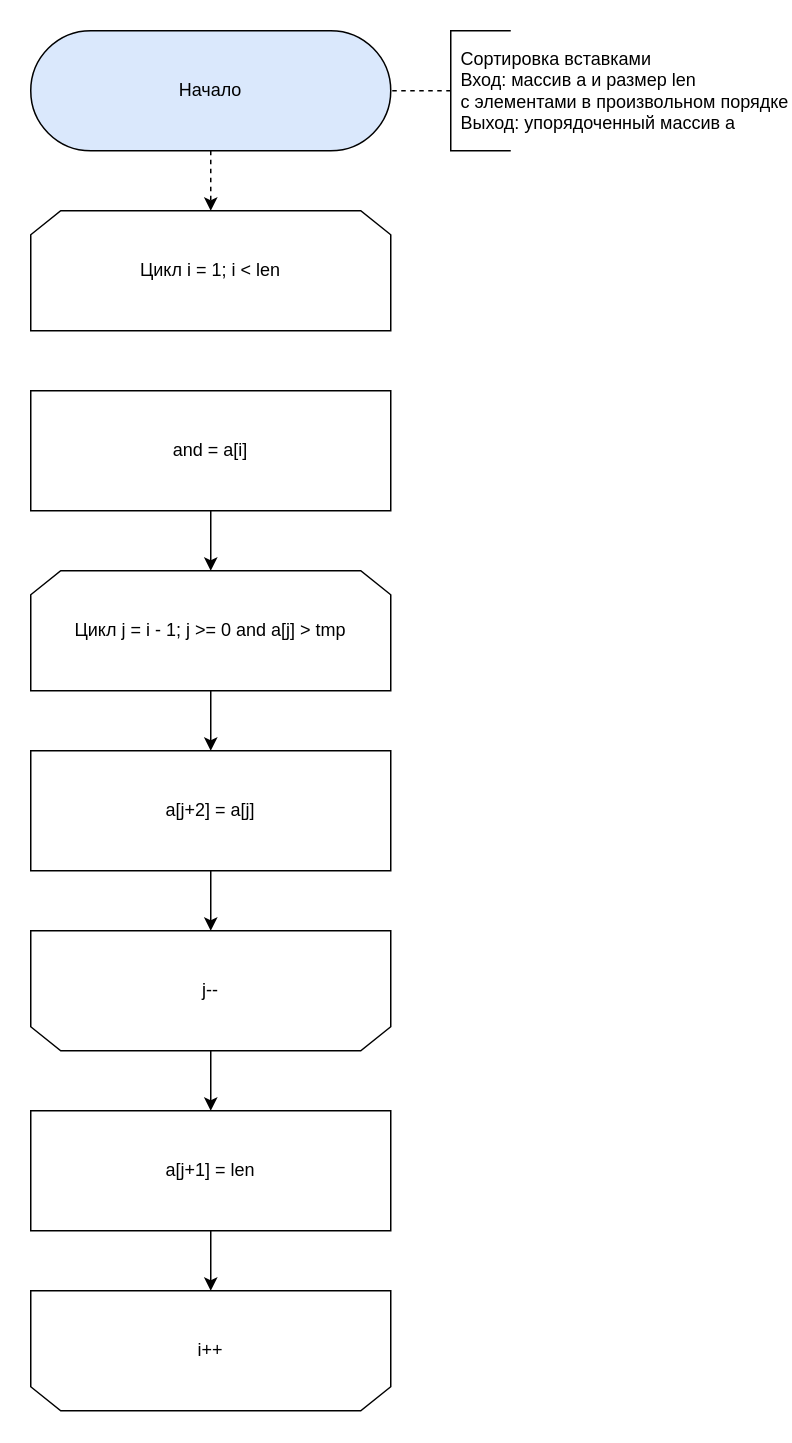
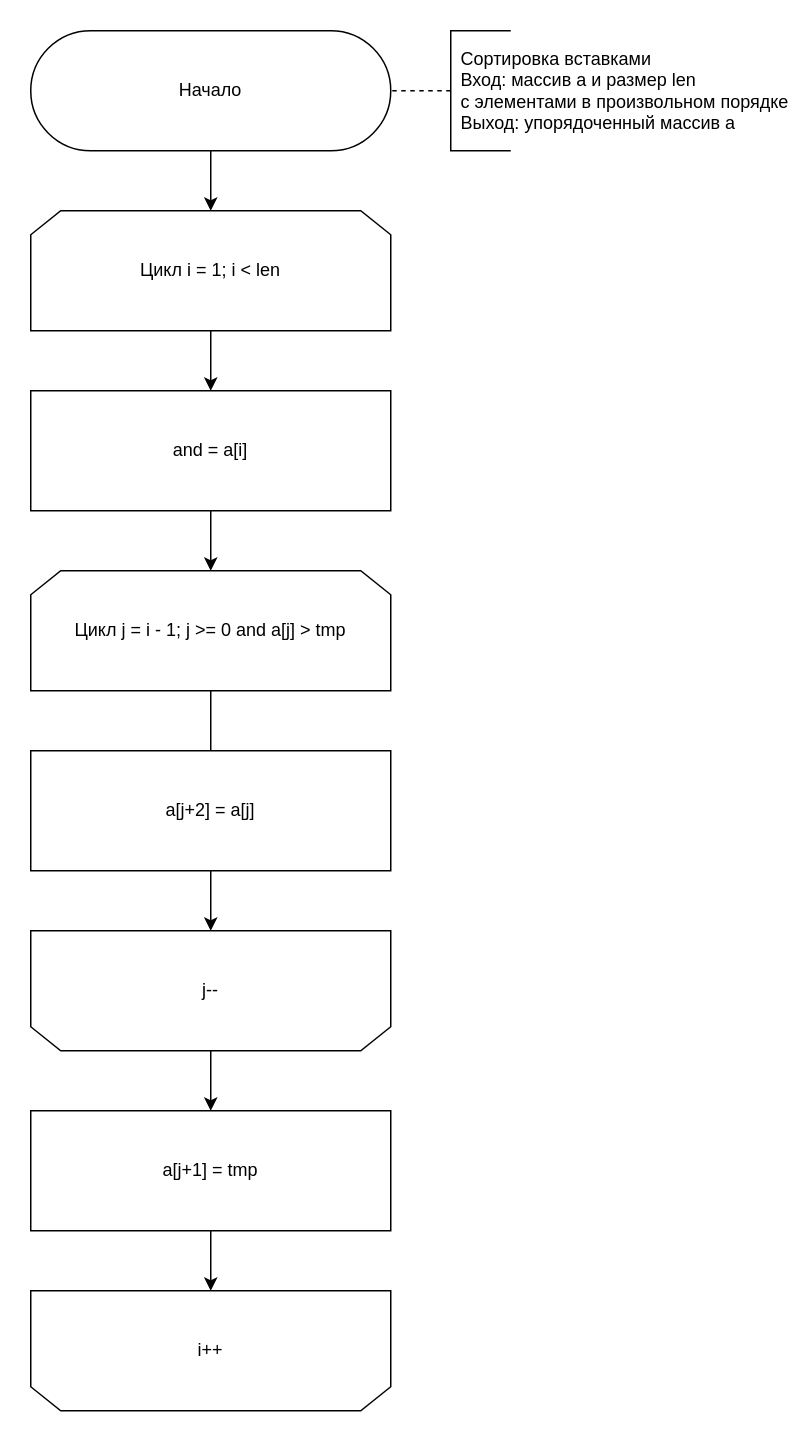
  <mxCell id="0" />
  <mxCell id="1" parent="0" />
- <mxCell id="2" style="edgeStyle=orthogonalEdgeStyle;rounded=0;orthogonalLoop=1;jettySize=auto;html=1;entryX=0.5;entryY=0;entryDx=0;entryDy=0;dashed=1;" edge="1" parent="1" source="3" target="5"><mxGeometry relative="1" as="geometry" /></mxCell>
- <mxCell id="3" value="Начало" style="rounded=1;whiteSpace=wrap;html=1;shadow=0;arcSize=50;fillColor=#dae8fc;" vertex="1" parent="1"><mxGeometry x="20" y="20" width="240" height="80" as="geometry" /></mxCell>
+ <mxCell id="2" style="edgeStyle=orthogonalEdgeStyle;rounded=0;orthogonalLoop=1;jettySize=auto;html=1;entryX=0.5;entryY=0;entryDx=0;entryDy=0;" edge="1" parent="1" source="3" target="5"><mxGeometry relative="1" as="geometry" /></mxCell>
+ <mxCell id="3" value="Начало" style="rounded=1;whiteSpace=wrap;html=1;shadow=0;arcSize=50;" vertex="1" parent="1"><mxGeometry x="20" y="20" width="240" height="80" as="geometry" /></mxCell>
+ <mxCell id="4" style="edgeStyle=orthogonalEdgeStyle;rounded=0;orthogonalLoop=1;jettySize=auto;html=1;entryX=0.5;entryY=0;entryDx=0;entryDy=0;" edge="1" parent="1" source="5" target="9"><mxGeometry relative="1" as="geometry" /></mxCell>
  <mxCell id="5" value="Цикл i = 1; i &amp;lt; len" style="shape=loopLimit;whiteSpace=wrap;html=1;rounded=0;shadow=0;rotation=0;" vertex="1" parent="1"><mxGeometry x="20" y="140" width="240" height="80" as="geometry" /></mxCell>
  <mxCell id="6" style="orthogonalLoop=1;jettySize=auto;html=1;exitX=0;exitY=0.5;exitDx=0;exitDy=0;exitPerimeter=0;entryX=1;entryY=0.5;entryDx=0;entryDy=0;strokeColor=default;rounded=0;dashed=1;endArrow=none;endFill=0;" edge="1" parent="1" source="7" target="3"><mxGeometry relative="1" as="geometry" /></mxCell>
  <mxCell id="7" value="Сортировка вставками&lt;br&gt;Вход: массив a и размер len&amp;nbsp;&lt;br&gt;с элементами в произвольном порядке&lt;br&gt;Выход: упорядоченный массив a" style="strokeWidth=1;html=1;shape=mxgraph.flowchart.annotation_1;align=left;pointerEvents=1;rounded=0;shadow=0;spacingLeft=5;" vertex="1" parent="1"><mxGeometry x="300" y="20" width="40" height="80" as="geometry" /></mxCell>
  <mxCell id="8" style="edgeStyle=orthogonalEdgeStyle;rounded=0;orthogonalLoop=1;jettySize=auto;html=1;" edge="1" parent="1" source="9" target="11"><mxGeometry relative="1" as="geometry" /></mxCell>
  <mxCell id="9" value="and = a[i]" style="rounded=0;whiteSpace=wrap;html=1;shadow=0;" vertex="1" parent="1"><mxGeometry x="20" y="260" width="240" height="80" as="geometry" /></mxCell>
- <mxCell id="10" style="edgeStyle=orthogonalEdgeStyle;rounded=0;orthogonalLoop=1;jettySize=auto;html=1;entryX=0.5;entryY=0;entryDx=0;entryDy=0;" edge="1" parent="1" source="11" target="16"><mxGeometry relative="1" as="geometry" /></mxCell>
+ <mxCell id="10" style="edgeStyle=orthogonalEdgeStyle;rounded=0;orthogonalLoop=1;jettySize=auto;html=1;entryX=0.5;entryY=0;entryDx=0;entryDy=0;endArrow=none;" edge="1" parent="1" source="11" target="16"><mxGeometry relative="1" as="geometry" /></mxCell>
  <mxCell id="11" value="Цикл j = i - 1; j &amp;gt;= 0 and a[j] &amp;gt; tmp" style="shape=loopLimit;whiteSpace=wrap;html=1;rounded=0;shadow=0;rotation=0;" vertex="1" parent="1"><mxGeometry x="20" y="380" width="240" height="80" as="geometry" /></mxCell>
  <mxCell id="12" style="edgeStyle=orthogonalEdgeStyle;rounded=0;orthogonalLoop=1;jettySize=auto;html=1;entryX=0.5;entryY=0;entryDx=0;entryDy=0;" edge="1" parent="1" source="13" target="18"><mxGeometry relative="1" as="geometry" /></mxCell>
  <mxCell id="13" value="j--" style="shape=loopLimit;whiteSpace=wrap;rounded=0;shadow=0;rotation=0;perimeter=rectanglePerimeter;html=1;horizontal=1;verticalAlign=middle;direction=west;" vertex="1" parent="1"><mxGeometry x="20" y="620" width="240" height="80" as="geometry" /></mxCell>
  <mxCell id="14" value="i++" style="shape=loopLimit;whiteSpace=wrap;rounded=0;shadow=0;rotation=0;perimeter=rectanglePerimeter;html=1;horizontal=1;verticalAlign=middle;direction=west;" vertex="1" parent="1"><mxGeometry x="20" y="860" width="240" height="80" as="geometry" /></mxCell>
  <mxCell id="15" style="edgeStyle=orthogonalEdgeStyle;rounded=0;orthogonalLoop=1;jettySize=auto;html=1;" edge="1" parent="1" source="16" target="13"><mxGeometry relative="1" as="geometry" /></mxCell>
  <mxCell id="16" value="a[j+2] = a[j]" style="rounded=0;whiteSpace=wrap;html=1;shadow=0;strokeWidth=1;" vertex="1" parent="1"><mxGeometry x="20" y="500" width="240" height="80" as="geometry" /></mxCell>
  <mxCell id="17" style="edgeStyle=orthogonalEdgeStyle;rounded=0;orthogonalLoop=1;jettySize=auto;html=1;entryX=0.5;entryY=1;entryDx=0;entryDy=0;" edge="1" parent="1" source="18" target="14"><mxGeometry relative="1" as="geometry" /></mxCell>
- <mxCell id="18" value="a[j+1] = len" style="rounded=0;whiteSpace=wrap;html=1;shadow=0;strokeWidth=1;" vertex="1" parent="1"><mxGeometry x="20" y="740" width="240" height="80" as="geometry" /></mxCell>
+ <mxCell id="18" value="a[j+1] = tmp" style="rounded=0;whiteSpace=wrap;html=1;shadow=0;strokeWidth=1;" vertex="1" parent="1"><mxGeometry x="20" y="740" width="240" height="80" as="geometry" /></mxCell>
